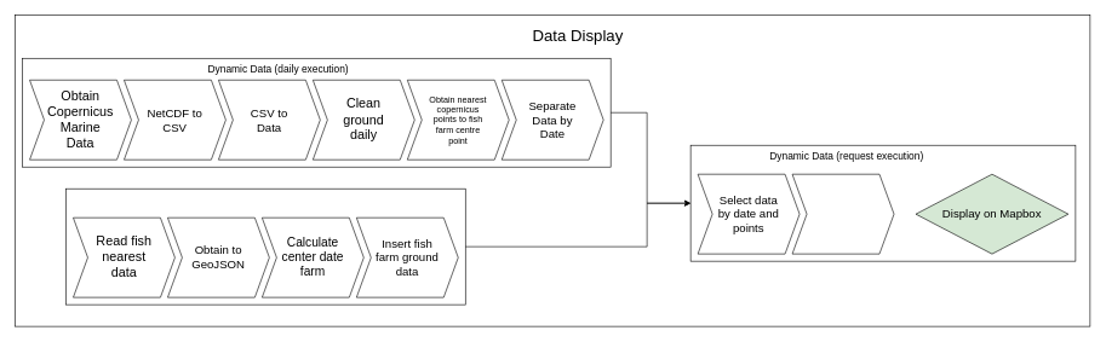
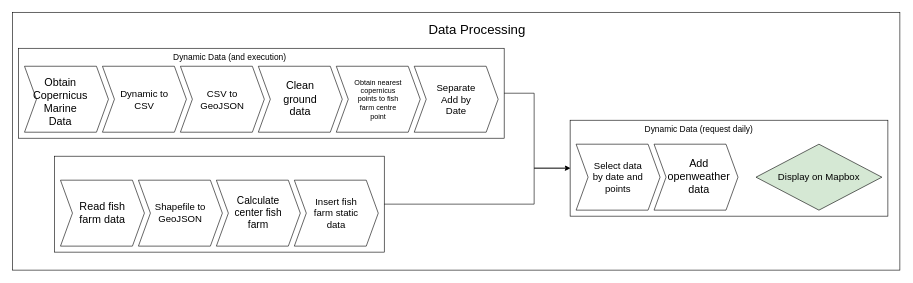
  <mxCell id="0" />
  <mxCell id="1" parent="0" />
  <mxCell id="2" value="" style="rounded=0;whiteSpace=wrap;html=1;" vertex="1" parent="1"><mxGeometry x="20" y="20" width="1480" height="430" as="geometry" /></mxCell>
  <mxCell id="3" value="" style="rounded=0;whiteSpace=wrap;html=1;" vertex="1" parent="1"><mxGeometry x="950" y="200" width="530" height="160" as="geometry" /></mxCell>
  <mxCell id="4" value="" style="rounded=0;whiteSpace=wrap;html=1;" vertex="1" parent="1"><mxGeometry x="90" y="260" width="550" height="160" as="geometry" /></mxCell>
  <mxCell id="5" value="" style="rounded=0;whiteSpace=wrap;html=1;" vertex="1" parent="1"><mxGeometry x="30" y="80" width="810" height="150" as="geometry" /></mxCell>
- <mxCell id="6" value="&lt;font style=&quot;font-size: 22px;&quot;&gt;Data Display&lt;/font&gt;" style="text;html=1;align=center;verticalAlign=middle;whiteSpace=wrap;rounded=0;" vertex="1" parent="1"><mxGeometry x="690" y="20" width="210" height="60" as="geometry" /></mxCell>
+ <mxCell id="6" value="&lt;font style=&quot;font-size: 22px;&quot;&gt;Data Processing&lt;/font&gt;" style="text;html=1;align=center;verticalAlign=middle;whiteSpace=wrap;rounded=0;" vertex="1" parent="1"><mxGeometry x="690" y="20" width="210" height="60" as="geometry" /></mxCell>
  <mxCell id="7" value="" style="shape=step;perimeter=stepPerimeter;whiteSpace=wrap;html=1;fixedSize=1;" vertex="1" parent="1"><mxGeometry x="40" y="110" width="140" height="110" as="geometry" /></mxCell>
  <mxCell id="8" value="" style="shape=step;perimeter=stepPerimeter;whiteSpace=wrap;html=1;fixedSize=1;" vertex="1" parent="1"><mxGeometry x="170" y="110" width="140" height="110" as="geometry" /></mxCell>
  <mxCell id="9" value="" style="shape=step;perimeter=stepPerimeter;whiteSpace=wrap;html=1;fixedSize=1;" vertex="1" parent="1"><mxGeometry x="300" y="110" width="140" height="110" as="geometry" /></mxCell>
  <mxCell id="10" value="" style="shape=step;perimeter=stepPerimeter;whiteSpace=wrap;html=1;fixedSize=1;" vertex="1" parent="1"><mxGeometry x="430" y="110" width="140" height="110" as="geometry" /></mxCell>
- <mxCell id="11" value="&lt;font style=&quot;font-size: 18px;&quot;&gt;Obtain Copernicus Marine Data&lt;/font&gt;" style="text;html=1;align=center;verticalAlign=middle;whiteSpace=wrap;rounded=0;" vertex="1" parent="1"><mxGeometry x="65" y="120" width="90" height="90" as="geometry" /></mxCell>
- <mxCell id="12" value="&lt;font style=&quot;font-size: 16px;&quot;&gt;NetCDF to CSV&lt;/font&gt;" style="text;html=1;align=center;verticalAlign=middle;whiteSpace=wrap;rounded=0;" vertex="1" parent="1"><mxGeometry x="195" y="120" width="90" height="90" as="geometry" /></mxCell>
- <mxCell id="13" value="&lt;font style=&quot;font-size: 16px;&quot;&gt;CSV to Data&lt;/font&gt;" style="text;html=1;align=center;verticalAlign=middle;whiteSpace=wrap;rounded=0;" vertex="1" parent="1"><mxGeometry x="325" y="120" width="90" height="90" as="geometry" /></mxCell>
- <mxCell id="14" value="&lt;font style=&quot;font-size: 18px;&quot;&gt;Clean ground daily&lt;/font&gt;" style="text;html=1;align=center;verticalAlign=middle;whiteSpace=wrap;rounded=0;" vertex="1" parent="1"><mxGeometry x="455" y="120" width="90" height="90" as="geometry" /></mxCell>
+ <mxCell id="11" value="&lt;font style=&quot;font-size: 18px;&quot;&gt;Obtain Copernicus Marine Data&lt;/font&gt;" style="text;html=1;align=center;verticalAlign=middle;whiteSpace=wrap;rounded=0;" vertex="1" parent="1"><mxGeometry x="55" y="125" width="90" height="90" as="geometry" /></mxCell>
+ <mxCell id="12" value="&lt;font style=&quot;font-size: 16px;&quot;&gt;Dynamic to CSV&lt;/font&gt;" style="text;html=1;align=center;verticalAlign=middle;whiteSpace=wrap;rounded=0;" vertex="1" parent="1"><mxGeometry x="195" y="120" width="90" height="90" as="geometry" /></mxCell>
+ <mxCell id="13" value="&lt;font style=&quot;font-size: 16px;&quot;&gt;CSV to GeoJSON&lt;/font&gt;" style="text;html=1;align=center;verticalAlign=middle;whiteSpace=wrap;rounded=0;" vertex="1" parent="1"><mxGeometry x="325" y="120" width="90" height="90" as="geometry" /></mxCell>
+ <mxCell id="14" value="&lt;font style=&quot;font-size: 18px;&quot;&gt;Clean ground data&lt;/font&gt;" style="text;html=1;align=center;verticalAlign=middle;whiteSpace=wrap;rounded=0;" vertex="1" parent="1"><mxGeometry x="455" y="120" width="90" height="90" as="geometry" /></mxCell>
  <mxCell id="15" value="" style="shape=step;perimeter=stepPerimeter;whiteSpace=wrap;html=1;fixedSize=1;" vertex="1" parent="1"><mxGeometry x="360" y="300" width="140" height="110" as="geometry" /></mxCell>
- <mxCell id="16" value="&lt;font style=&quot;font-size: 17px;&quot;&gt;Calculate center date farm&lt;/font&gt;" style="text;html=1;align=center;verticalAlign=middle;whiteSpace=wrap;rounded=0;" vertex="1" parent="1"><mxGeometry x="385" y="310" width="90" height="90" as="geometry" /></mxCell>
+ <mxCell id="16" value="&lt;font style=&quot;font-size: 17px;&quot;&gt;Calculate center fish farm&lt;/font&gt;" style="text;html=1;align=center;verticalAlign=middle;whiteSpace=wrap;rounded=0;" vertex="1" parent="1"><mxGeometry x="385" y="310" width="90" height="90" as="geometry" /></mxCell>
  <mxCell id="17" value="" style="shape=step;perimeter=stepPerimeter;whiteSpace=wrap;html=1;fixedSize=1;" vertex="1" parent="1"><mxGeometry x="490" y="300" width="140" height="110" as="geometry" /></mxCell>
- <mxCell id="18" value="&lt;font style=&quot;font-size: 16px;&quot;&gt;Insert fish farm ground data&lt;/font&gt;" style="text;html=1;align=center;verticalAlign=middle;whiteSpace=wrap;rounded=0;" vertex="1" parent="1"><mxGeometry x="515" y="310" width="90" height="90" as="geometry" /></mxCell>
+ <mxCell id="18" value="&lt;font style=&quot;font-size: 16px;&quot;&gt;Insert fish farm static data&lt;/font&gt;" style="text;html=1;align=center;verticalAlign=middle;whiteSpace=wrap;rounded=0;" vertex="1" parent="1"><mxGeometry x="515" y="310" width="90" height="90" as="geometry" /></mxCell>
  <mxCell id="19" value="" style="shape=step;perimeter=stepPerimeter;whiteSpace=wrap;html=1;fixedSize=1;" vertex="1" parent="1"><mxGeometry x="230" y="300" width="140" height="110" as="geometry" /></mxCell>
- <mxCell id="20" value="&lt;font style=&quot;font-size: 16px;&quot;&gt;Obtain to GeoJSON&lt;/font&gt;" style="text;html=1;align=center;verticalAlign=middle;whiteSpace=wrap;rounded=0;" vertex="1" parent="1"><mxGeometry x="255" y="310" width="90" height="90" as="geometry" /></mxCell>
+ <mxCell id="20" value="&lt;font style=&quot;font-size: 16px;&quot;&gt;Shapefile to GeoJSON&lt;/font&gt;" style="text;html=1;align=center;verticalAlign=middle;whiteSpace=wrap;rounded=0;" vertex="1" parent="1"><mxGeometry x="255" y="310" width="90" height="90" as="geometry" /></mxCell>
  <mxCell id="21" value="" style="shape=step;perimeter=stepPerimeter;whiteSpace=wrap;html=1;fixedSize=1;" vertex="1" parent="1"><mxGeometry x="690" y="110" width="140" height="110" as="geometry" /></mxCell>
- <mxCell id="22" value="&lt;font style=&quot;font-size: 16px;&quot;&gt;Separate Data by Date&lt;/font&gt;" style="text;html=1;align=center;verticalAlign=middle;whiteSpace=wrap;rounded=0;" vertex="1" parent="1"><mxGeometry x="715" y="120" width="90" height="90" as="geometry" /></mxCell>
+ <mxCell id="22" value="&lt;font style=&quot;font-size: 16px;&quot;&gt;Separate Add by Date&lt;/font&gt;" style="text;html=1;align=center;verticalAlign=middle;whiteSpace=wrap;rounded=0;" vertex="1" parent="1"><mxGeometry x="715" y="120" width="90" height="90" as="geometry" /></mxCell>
  <mxCell id="23" value="" style="shape=step;perimeter=stepPerimeter;whiteSpace=wrap;html=1;fixedSize=1;" vertex="1" parent="1"><mxGeometry x="100" y="300" width="140" height="110" as="geometry" /></mxCell>
- <mxCell id="24" value="&lt;font style=&quot;font-size: 18px;&quot;&gt;Read fish nearest data&lt;/font&gt;" style="text;html=1;align=center;verticalAlign=middle;whiteSpace=wrap;rounded=0;" vertex="1" parent="1"><mxGeometry x="125" y="310" width="90" height="90" as="geometry" /></mxCell>
+ <mxCell id="24" value="&lt;font style=&quot;font-size: 18px;&quot;&gt;Read fish farm data&lt;/font&gt;" style="text;html=1;align=center;verticalAlign=middle;whiteSpace=wrap;rounded=0;" vertex="1" parent="1"><mxGeometry x="125" y="310" width="90" height="90" as="geometry" /></mxCell>
  <mxCell id="25" value="" style="shape=step;perimeter=stepPerimeter;whiteSpace=wrap;html=1;fixedSize=1;" vertex="1" parent="1"><mxGeometry x="560" y="110" width="140" height="110" as="geometry" /></mxCell>
  <mxCell id="26" value="Obtain nearest copernicus points to fish farm centre point" style="text;html=1;align=center;verticalAlign=middle;whiteSpace=wrap;rounded=0;" vertex="1" parent="1"><mxGeometry x="585" y="120" width="90" height="90" as="geometry" /></mxCell>
  <mxCell id="27" value="" style="shape=step;perimeter=stepPerimeter;whiteSpace=wrap;html=1;fixedSize=1;" vertex="1" parent="1"><mxGeometry x="960" y="240" width="140" height="110" as="geometry" /></mxCell>
  <mxCell id="28" value="&lt;font style=&quot;font-size: 16px;&quot;&gt;Select data by date and points&lt;/font&gt;" style="text;html=1;align=center;verticalAlign=middle;whiteSpace=wrap;rounded=0;" vertex="1" parent="1"><mxGeometry x="985" y="250" width="90" height="90" as="geometry" /></mxCell>
  <mxCell id="29" value="" style="shape=step;perimeter=stepPerimeter;whiteSpace=wrap;html=1;fixedSize=1;" vertex="1" parent="1"><mxGeometry x="1090" y="240" width="140" height="110" as="geometry" /></mxCell>
+ <mxCell id="30" value="&lt;font style=&quot;font-size: 18px;&quot;&gt;Add openweather data&lt;/font&gt;" style="text;html=1;align=center;verticalAlign=middle;whiteSpace=wrap;rounded=0;" vertex="1" parent="1"><mxGeometry x="1110" y="250" width="110" height="90" as="geometry" /></mxCell>
  <mxCell id="31" value="&lt;font style=&quot;font-size: 16px;&quot;&gt;Display on Mapbox&lt;/font&gt;" style="rhombus;whiteSpace=wrap;html=1;fillColor=#d5e8d4;" vertex="1" parent="1"><mxGeometry x="1260" y="240" width="210" height="110" as="geometry" /></mxCell>
- <mxCell id="32" value="&lt;font style=&quot;font-size: 14px;&quot;&gt;Dynamic Data (daily execution)&lt;/font&gt;" style="text;html=1;align=center;verticalAlign=middle;whiteSpace=wrap;rounded=0;" vertex="1" parent="1"><mxGeometry x="275" y="80" width="215" height="30" as="geometry" /></mxCell>
- <mxCell id="33" value="&lt;font style=&quot;font-size: 14px;&quot;&gt;Dynamic Data (request execution)&lt;/font&gt;" style="text;html=1;align=center;verticalAlign=middle;whiteSpace=wrap;rounded=0;" vertex="1" parent="1"><mxGeometry x="1050" y="200" width="230" height="30" as="geometry" /></mxCell>
+ <mxCell id="32" value="&lt;font style=&quot;font-size: 14px;&quot;&gt;Dynamic Data (and execution)&lt;/font&gt;" style="text;html=1;align=center;verticalAlign=middle;whiteSpace=wrap;rounded=0;" vertex="1" parent="1"><mxGeometry x="275" y="80" width="215" height="30" as="geometry" /></mxCell>
+ <mxCell id="33" value="&lt;font style=&quot;font-size: 14px;&quot;&gt;Dynamic Data (request daily)&lt;/font&gt;" style="text;html=1;align=center;verticalAlign=middle;whiteSpace=wrap;rounded=0;" vertex="1" parent="1"><mxGeometry x="1050" y="200" width="230" height="30" as="geometry" /></mxCell>
  <mxCell id="34" value="" style="endArrow=classic;html=1;rounded=0;exitX=1;exitY=0.5;exitDx=0;exitDy=0;entryX=0;entryY=0.5;entryDx=0;entryDy=0;" edge="1" parent="1" source="5" target="3"><mxGeometry width="50" height="50" relative="1" as="geometry"><mxPoint x="910" y="290" as="sourcePoint" /><mxPoint x="890" y="310" as="targetPoint" /><Array as="points"><mxPoint x="890" y="155" /><mxPoint x="890" y="280" /></Array></mxGeometry></mxCell>
  <mxCell id="35" value="" style="endArrow=classic;html=1;rounded=0;exitX=1;exitY=0.5;exitDx=0;exitDy=0;" edge="1" parent="1" source="4"><mxGeometry width="50" height="50" relative="1" as="geometry"><mxPoint x="910" y="290" as="sourcePoint" /><mxPoint x="950" y="280" as="targetPoint" /><Array as="points"><mxPoint x="890" y="340" /><mxPoint x="890" y="280" /></Array></mxGeometry></mxCell>
